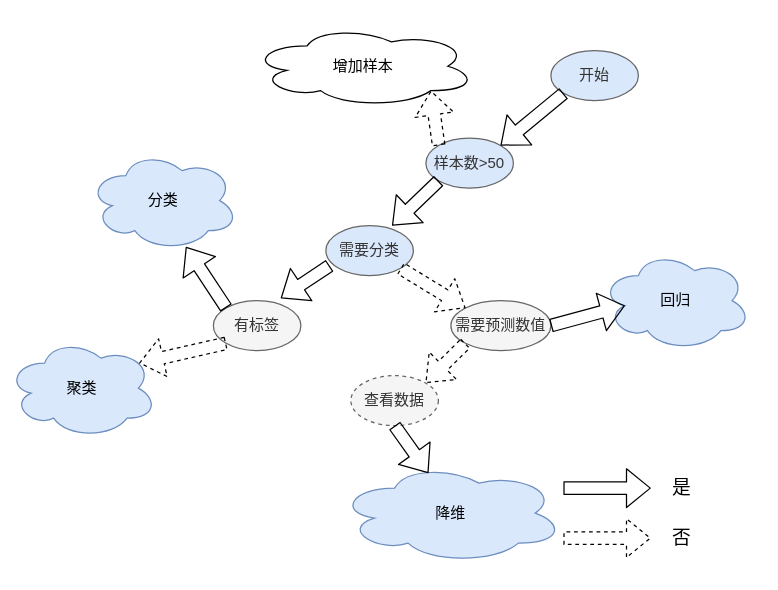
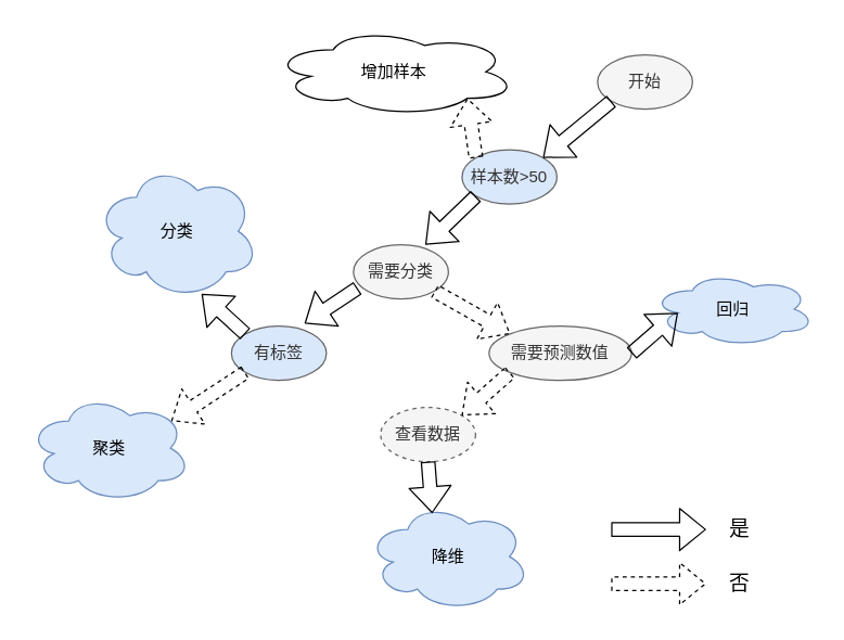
  <mxCell id="0" />
  <mxCell id="1" parent="0" />
  <mxCell id="2" value="增加样本" style="ellipse;shape=cloud;whiteSpace=wrap;html=1;" vertex="1" parent="1"><mxGeometry x="200" y="20" width="180" height="65" as="geometry" /></mxCell>
  <mxCell id="3" value="样本数&amp;gt;50" style="ellipse;whiteSpace=wrap;html=1;fillColor=#dae8fc;strokeColor=#666666;fontColor=#333333;" vertex="1" parent="1"><mxGeometry x="340" y="110" width="70" height="40" as="geometry" /></mxCell>
- <mxCell id="4" value="开始" style="ellipse;whiteSpace=wrap;html=1;fillColor=#dae8fc;strokeColor=#666666;fontColor=#333333;" vertex="1" parent="1"><mxGeometry x="440" y="40" width="70" height="40" as="geometry" /></mxCell>
- <mxCell id="5" value="需要分类" style="ellipse;whiteSpace=wrap;html=1;fillColor=#dae8fc;strokeColor=#666666;fontColor=#333333;" vertex="1" parent="1"><mxGeometry x="260" y="180" width="70" height="40" as="geometry" /></mxCell>
- <mxCell id="6" value="有标签" style="ellipse;whiteSpace=wrap;html=1;fillColor=#f5f5f5;strokeColor=#666666;fontColor=#333333;" vertex="1" parent="1"><mxGeometry x="170" y="240" width="70" height="40" as="geometry" /></mxCell>
- <mxCell id="7" value="聚类" style="ellipse;shape=cloud;whiteSpace=wrap;html=1;fillColor=#dae8fc;strokeColor=#6c8ebf;" vertex="1" parent="1"><mxGeometry x="5" y="270" width="120" height="80" as="geometry" /></mxCell>
- <mxCell id="8" value="分类" style="ellipse;shape=cloud;whiteSpace=wrap;html=1;fillColor=#dae8fc;strokeColor=#6c8ebf;" vertex="1" parent="1"><mxGeometry x="70" y="120" width="120" height="80" as="geometry" /></mxCell>
- <mxCell id="9" value="回归" style="ellipse;shape=cloud;whiteSpace=wrap;html=1;fillColor=#dae8fc;strokeColor=#6c8ebf;" vertex="1" parent="1"><mxGeometry x="480" y="200" width="120" height="80" as="geometry" /></mxCell>
- <mxCell id="10" value="降维" style="ellipse;shape=cloud;whiteSpace=wrap;html=1;fillColor=#dae8fc;strokeColor=#6c8ebf;" vertex="1" parent="1"><mxGeometry x="270" y="370" width="180" height="80" as="geometry" /></mxCell>
- <mxCell id="11" value="需要预测数值" style="ellipse;whiteSpace=wrap;html=1;fillColor=#f5f5f5;strokeColor=#666666;fontColor=#333333;" vertex="1" parent="1"><mxGeometry x="360" y="240" width="80" height="40" as="geometry" /></mxCell>
+ <mxCell id="4" value="开始" style="ellipse;whiteSpace=wrap;html=1;fillColor=#f5f5f5;strokeColor=#666666;fontColor=#333333;" vertex="1" parent="1"><mxGeometry x="440" y="40" width="70" height="40" as="geometry" /></mxCell>
+ <mxCell id="5" value="需要分类" style="ellipse;whiteSpace=wrap;html=1;fillColor=#f5f5f5;strokeColor=#666666;fontColor=#333333;" vertex="1" parent="1"><mxGeometry x="260" y="180" width="70" height="40" as="geometry" /></mxCell>
+ <mxCell id="6" value="有标签" style="ellipse;whiteSpace=wrap;html=1;fillColor=#dae8fc;strokeColor=#666666;fontColor=#333333;" vertex="1" parent="1"><mxGeometry x="170" y="240" width="70" height="40" as="geometry" /></mxCell>
+ <mxCell id="7" value="聚类" style="ellipse;shape=cloud;whiteSpace=wrap;html=1;fillColor=#dae8fc;strokeColor=#6c8ebf;" vertex="1" parent="1"><mxGeometry x="20" y="290" width="120" height="80" as="geometry" /></mxCell>
+ <mxCell id="8" value="分类" style="ellipse;shape=cloud;whiteSpace=wrap;html=1;fillColor=#dae8fc;strokeColor=#6c8ebf;" vertex="1" parent="1"><mxGeometry x="70" y="120" width="120" height="100" as="geometry" /></mxCell>
+ <mxCell id="9" value="回归" style="ellipse;shape=cloud;whiteSpace=wrap;html=1;fillColor=#dae8fc;strokeColor=#6c8ebf;" vertex="1" parent="1"><mxGeometry x="480" y="200" width="120" height="55" as="geometry" /></mxCell>
+ <mxCell id="10" value="降维" style="ellipse;shape=cloud;whiteSpace=wrap;html=1;fillColor=#dae8fc;strokeColor=#6c8ebf;" vertex="1" parent="1"><mxGeometry x="270" y="370" width="120" height="80" as="geometry" /></mxCell>
+ <mxCell id="11" value="需要预测数值" style="ellipse;whiteSpace=wrap;html=1;fillColor=#f5f5f5;strokeColor=#666666;fontColor=#333333;" vertex="1" parent="1"><mxGeometry x="360" y="240" width="105" height="40" as="geometry" /></mxCell>
  <mxCell id="12" value="" style="shape=flexArrow;endArrow=classic;html=1;exitX=0;exitY=1;exitDx=0;exitDy=0;entryX=1;entryY=0;entryDx=0;entryDy=0;" edge="1" parent="1" source="4" target="3"><mxGeometry width="50" height="50" relative="1" as="geometry"><mxPoint x="20" y="450" as="sourcePoint" /><mxPoint x="70" y="400" as="targetPoint" /></mxGeometry></mxCell>
  <mxCell id="13" value="" style="shape=flexArrow;endArrow=classic;html=1;exitX=0;exitY=1;exitDx=0;exitDy=0;entryX=0.757;entryY=0;entryDx=0;entryDy=0;entryPerimeter=0;" edge="1" parent="1" source="3" target="5"><mxGeometry width="50" height="50" relative="1" as="geometry"><mxPoint x="460.251" y="84.142" as="sourcePoint" /><mxPoint x="409.749" y="125.858" as="targetPoint" /></mxGeometry></mxCell>
  <mxCell id="14" value="" style="shape=flexArrow;endArrow=classic;html=1;exitX=0;exitY=0;exitDx=0;exitDy=0;entryX=0.8;entryY=0.8;entryDx=0;entryDy=0;entryPerimeter=0;dashed=1;" edge="1" parent="1" source="3" target="2"><mxGeometry width="50" height="50" relative="1" as="geometry"><mxPoint x="360.251" y="154.142" as="sourcePoint" /><mxPoint x="322.99" y="190" as="targetPoint" /></mxGeometry></mxCell>
  <mxCell id="15" value="" style="shape=flexArrow;endArrow=classic;html=1;exitX=0.043;exitY=0.8;exitDx=0;exitDy=0;entryX=0.771;entryY=-0.05;entryDx=0;entryDy=0;entryPerimeter=0;exitPerimeter=0;startArrow=none;startFill=0;" edge="1" parent="1" source="5" target="6"><mxGeometry width="50" height="50" relative="1" as="geometry"><mxPoint x="360.251" y="154.142" as="sourcePoint" /><mxPoint x="322.99" y="190" as="targetPoint" /></mxGeometry></mxCell>
  <mxCell id="16" value="" style="shape=flexArrow;endArrow=classic;html=1;exitX=0;exitY=1;exitDx=0;exitDy=0;entryX=0.88;entryY=0.25;entryDx=0;entryDy=0;entryPerimeter=0;dashed=1;" edge="1" parent="1" source="6" target="7"><mxGeometry width="50" height="50" relative="1" as="geometry"><mxPoint x="360.251" y="125.858" as="sourcePoint" /><mxPoint x="306" y="94" as="targetPoint" /></mxGeometry></mxCell>
  <mxCell id="17" value="" style="shape=flexArrow;endArrow=classic;html=1;exitX=0;exitY=0;exitDx=0;exitDy=0;entryX=0.65;entryY=0.963;entryDx=0;entryDy=0;entryPerimeter=0;startArrow=none;startFill=0;" edge="1" parent="1" source="6" target="8"><mxGeometry width="50" height="50" relative="1" as="geometry"><mxPoint x="273.01" y="222" as="sourcePoint" /><mxPoint x="233.97" y="248" as="targetPoint" /></mxGeometry></mxCell>
  <mxCell id="18" value="" style="shape=flexArrow;endArrow=classic;html=1;exitX=1;exitY=1;exitDx=0;exitDy=0;entryX=0;entryY=0;entryDx=0;entryDy=0;dashed=1;" edge="1" parent="1" source="5" target="11"><mxGeometry width="50" height="50" relative="1" as="geometry"><mxPoint x="190.251" y="284.142" as="sourcePoint" /><mxPoint x="135.6" y="320" as="targetPoint" /></mxGeometry></mxCell>
  <mxCell id="19" value="" style="shape=flexArrow;endArrow=classic;html=1;exitX=1;exitY=0.5;exitDx=0;exitDy=0;entryX=0.16;entryY=0.55;entryDx=0;entryDy=0;entryPerimeter=0;" edge="1" parent="1" source="11" target="9"><mxGeometry width="50" height="50" relative="1" as="geometry"><mxPoint x="360.251" y="154.142" as="sourcePoint" /><mxPoint x="322.99" y="190" as="targetPoint" /></mxGeometry></mxCell>
  <mxCell id="20" value="查看数据" style="ellipse;whiteSpace=wrap;html=1;fillColor=#f5f5f5;strokeColor=#666666;fontColor=#333333;dashed=1;" vertex="1" parent="1"><mxGeometry x="280" y="300" width="70" height="40" as="geometry" /></mxCell>
  <mxCell id="21" value="" style="shape=flexArrow;endArrow=classic;html=1;exitX=0;exitY=1;exitDx=0;exitDy=0;entryX=1;entryY=0;entryDx=0;entryDy=0;dashed=1;" edge="1" parent="1" source="11" target="20"><mxGeometry width="50" height="50" relative="1" as="geometry"><mxPoint x="329.749" y="224.142" as="sourcePoint" /><mxPoint x="380.251" y="255.858" as="targetPoint" /></mxGeometry></mxCell>
  <mxCell id="22" value="" style="shape=flexArrow;endArrow=classic;html=1;exitX=0.5;exitY=1;exitDx=0;exitDy=0;entryX=0.4;entryY=0.1;entryDx=0;entryDy=0;entryPerimeter=0;startArrow=none;startFill=0;" edge="1" parent="1" source="20" target="10"><mxGeometry width="50" height="50" relative="1" as="geometry"><mxPoint x="273.01" y="222" as="sourcePoint" /><mxPoint x="233.97" y="248" as="targetPoint" /></mxGeometry></mxCell>
  <mxCell id="23" value="" style="shape=flexArrow;endArrow=classic;html=1;exitX=0.5;exitY=1;exitDx=0;exitDy=0;startArrow=none;startFill=0;" edge="1" parent="1"><mxGeometry width="50" height="50" relative="1" as="geometry"><mxPoint x="450" y="390" as="sourcePoint" /><mxPoint x="520" y="390" as="targetPoint" /></mxGeometry></mxCell>
  <mxCell id="24" value="" style="shape=flexArrow;endArrow=classic;html=1;exitX=0.5;exitY=1;exitDx=0;exitDy=0;startArrow=none;startFill=0;dashed=1;" edge="1" parent="1"><mxGeometry width="50" height="50" relative="1" as="geometry"><mxPoint x="450" y="430" as="sourcePoint" /><mxPoint x="520" y="430" as="targetPoint" /></mxGeometry></mxCell>
  <mxCell id="25" value="是" style="text;html=1;strokeColor=none;fillColor=none;align=center;verticalAlign=middle;whiteSpace=wrap;rounded=0;fontSize=15;" vertex="1" parent="1"><mxGeometry x="525" y="379" width="40" height="20" as="geometry" /></mxCell>
  <mxCell id="26" value="否" style="text;html=1;strokeColor=none;fillColor=none;align=center;verticalAlign=middle;whiteSpace=wrap;rounded=0;fontSize=15;" vertex="1" parent="1"><mxGeometry x="525" y="419" width="40" height="20" as="geometry" /></mxCell>
